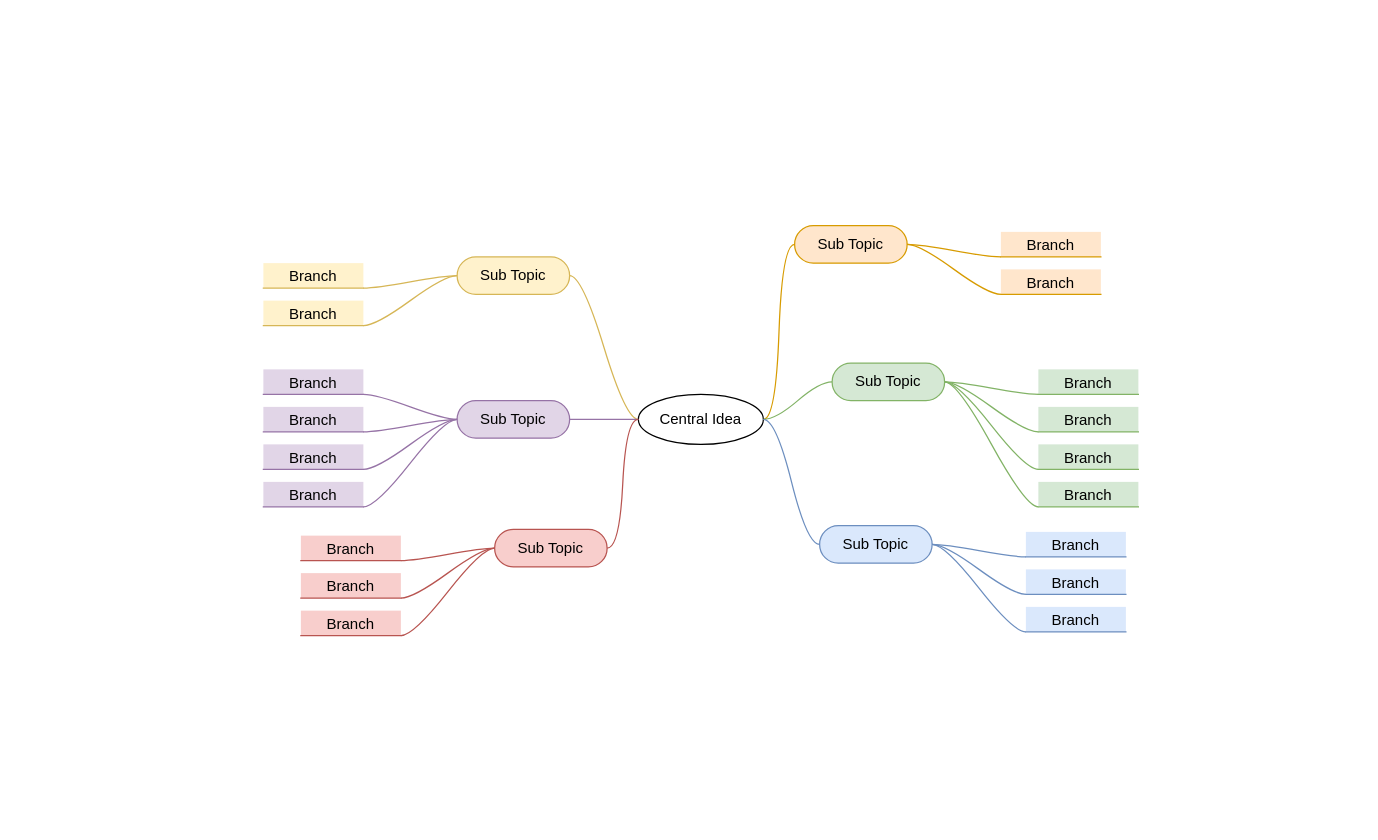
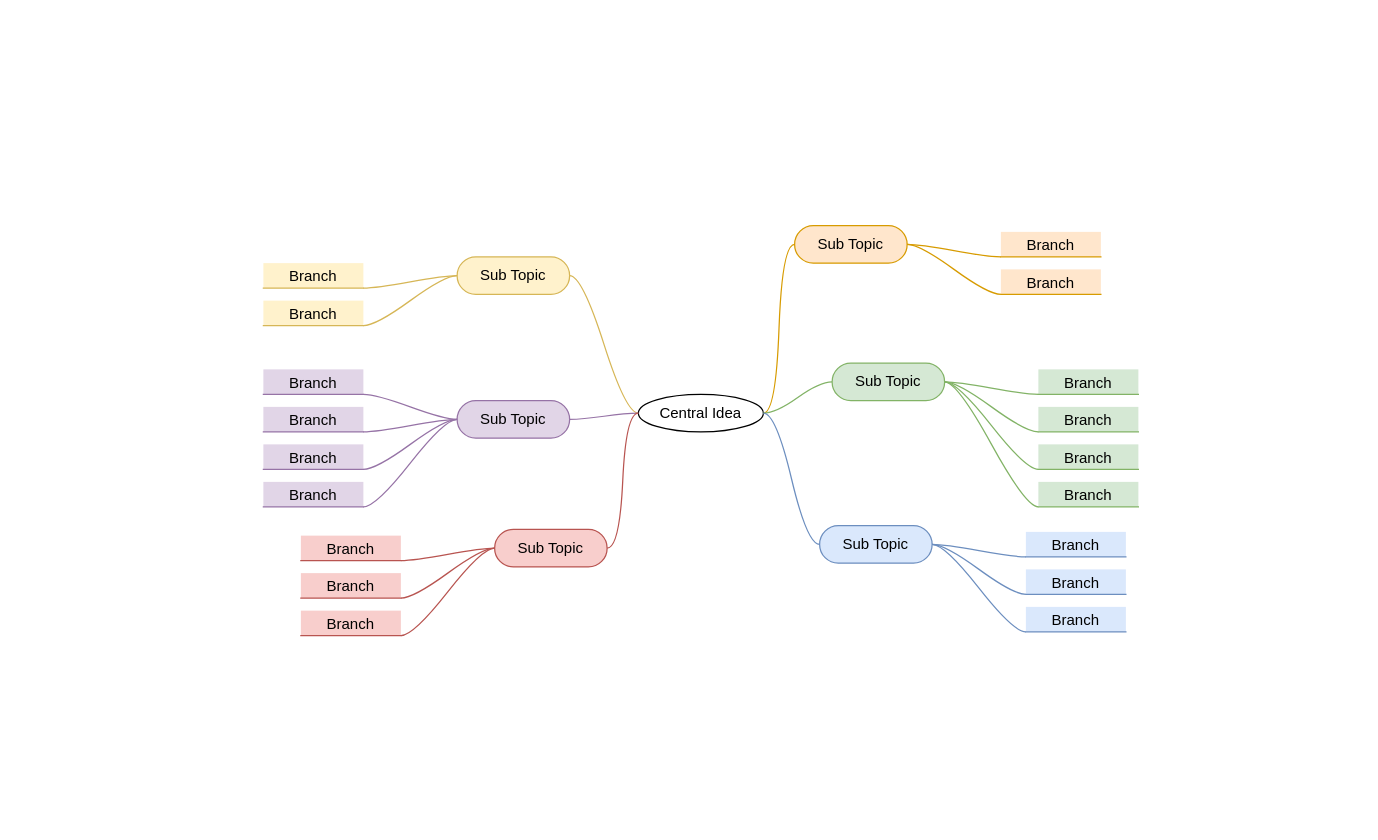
  <mxCell id="0" />
  <mxCell id="1" parent="0" />
  <mxCell id="2" value="" style="swimlane;startSize=20;horizontal=1;containerType=tree;fillColor=none;strokeColor=none;" parent="1" vertex="1"><mxGeometry x="20" y="20" width="1060" height="630" as="geometry" /></mxCell>
  <mxCell id="3" value="" style="edgeStyle=entityRelationEdgeStyle;startArrow=none;endArrow=none;segment=10;curved=1;fillColor=#ffe6cc;strokeColor=#d79b00;" parent="2" source="5" target="6" edge="1"><mxGeometry relative="1" as="geometry" /></mxCell>
  <mxCell id="4" value="" style="edgeStyle=entityRelationEdgeStyle;startArrow=none;endArrow=none;segment=10;curved=1;fillColor=#fff2cc;strokeColor=#d6b656;" parent="2" source="5" target="7" edge="1"><mxGeometry relative="1" as="geometry" /></mxCell>
- <mxCell id="5" value="Central Idea" style="ellipse;whiteSpace=wrap;html=1;align=center;treeFolding=1;treeMoving=1;newEdgeStyle={&quot;edgeStyle&quot;:&quot;entityRelationEdgeStyle&quot;,&quot;startArrow&quot;:&quot;none&quot;,&quot;endArrow&quot;:&quot;none&quot;,&quot;segment&quot;:10,&quot;curved&quot;:1};" parent="2" vertex="1"><mxGeometry x="490" y="295" width="100" height="40" as="geometry" /></mxCell>
+ <mxCell id="5" value="Central Idea" style="ellipse;whiteSpace=wrap;html=1;align=center;treeFolding=1;treeMoving=1;newEdgeStyle={&quot;edgeStyle&quot;:&quot;entityRelationEdgeStyle&quot;,&quot;startArrow&quot;:&quot;none&quot;,&quot;endArrow&quot;:&quot;none&quot;,&quot;segment&quot;:10,&quot;curved&quot;:1};" parent="2" vertex="1"><mxGeometry x="490" y="295" width="100" height="30" as="geometry" /></mxCell>
  <mxCell id="6" value="Sub Topic" style="whiteSpace=wrap;html=1;rounded=1;arcSize=50;align=center;verticalAlign=middle;strokeWidth=1;autosize=1;spacing=4;treeFolding=1;treeMoving=1;newEdgeStyle={&quot;edgeStyle&quot;:&quot;entityRelationEdgeStyle&quot;,&quot;startArrow&quot;:&quot;none&quot;,&quot;endArrow&quot;:&quot;none&quot;,&quot;segment&quot;:10,&quot;curved&quot;:1};fillColor=#ffe6cc;strokeColor=#d79b00;" parent="2" vertex="1"><mxGeometry x="615" y="160" width="90" height="30" as="geometry" /></mxCell>
  <mxCell id="7" value="Sub Topic" style="whiteSpace=wrap;html=1;rounded=1;arcSize=50;align=center;verticalAlign=middle;strokeWidth=1;autosize=1;spacing=4;treeFolding=1;treeMoving=1;newEdgeStyle={&quot;edgeStyle&quot;:&quot;entityRelationEdgeStyle&quot;,&quot;startArrow&quot;:&quot;none&quot;,&quot;endArrow&quot;:&quot;none&quot;,&quot;segment&quot;:10,&quot;curved&quot;:1};fillColor=#fff2cc;strokeColor=#d6b656;" parent="2" vertex="1"><mxGeometry x="345" y="185" width="90" height="30" as="geometry" /></mxCell>
  <mxCell id="8" value="" style="edgeStyle=entityRelationEdgeStyle;startArrow=none;endArrow=none;segment=10;curved=1;fillColor=#d5e8d4;strokeColor=#82b366;" parent="2" source="5" target="9" edge="1"><mxGeometry relative="1" as="geometry"><mxPoint x="790" y="485" as="sourcePoint" /></mxGeometry></mxCell>
  <mxCell id="9" value="Sub Topic" style="whiteSpace=wrap;html=1;rounded=1;arcSize=50;align=center;verticalAlign=middle;strokeWidth=1;autosize=1;spacing=4;treeFolding=1;treeMoving=1;newEdgeStyle={&quot;edgeStyle&quot;:&quot;entityRelationEdgeStyle&quot;,&quot;startArrow&quot;:&quot;none&quot;,&quot;endArrow&quot;:&quot;none&quot;,&quot;segment&quot;:10,&quot;curved&quot;:1};fillColor=#d5e8d4;strokeColor=#82b366;" parent="2" vertex="1"><mxGeometry x="645" y="270" width="90" height="30" as="geometry" /></mxCell>
  <mxCell id="10" value="" style="edgeStyle=entityRelationEdgeStyle;startArrow=none;endArrow=none;segment=10;curved=1;fillColor=#dae8fc;strokeColor=#6c8ebf;" parent="2" source="5" target="11" edge="1"><mxGeometry relative="1" as="geometry"><mxPoint x="790" y="485" as="sourcePoint" /></mxGeometry></mxCell>
  <mxCell id="11" value="Sub Topic" style="whiteSpace=wrap;html=1;rounded=1;arcSize=50;align=center;verticalAlign=middle;strokeWidth=1;autosize=1;spacing=4;treeFolding=1;treeMoving=1;newEdgeStyle={&quot;edgeStyle&quot;:&quot;entityRelationEdgeStyle&quot;,&quot;startArrow&quot;:&quot;none&quot;,&quot;endArrow&quot;:&quot;none&quot;,&quot;segment&quot;:10,&quot;curved&quot;:1};fillColor=#dae8fc;strokeColor=#6c8ebf;" parent="2" vertex="1"><mxGeometry x="635" y="400" width="90" height="30" as="geometry" /></mxCell>
  <mxCell id="12" value="" style="edgeStyle=entityRelationEdgeStyle;startArrow=none;endArrow=none;segment=10;curved=1;fillColor=#e1d5e7;strokeColor=#9673a6;" parent="2" source="5" target="13" edge="1"><mxGeometry relative="1" as="geometry"><mxPoint x="690" y="485" as="sourcePoint" /></mxGeometry></mxCell>
  <mxCell id="13" value="Sub Topic" style="whiteSpace=wrap;html=1;rounded=1;arcSize=50;align=center;verticalAlign=middle;strokeWidth=1;autosize=1;spacing=4;treeFolding=1;treeMoving=1;newEdgeStyle={&quot;edgeStyle&quot;:&quot;entityRelationEdgeStyle&quot;,&quot;startArrow&quot;:&quot;none&quot;,&quot;endArrow&quot;:&quot;none&quot;,&quot;segment&quot;:10,&quot;curved&quot;:1};fillColor=#e1d5e7;strokeColor=#9673a6;" parent="2" vertex="1"><mxGeometry x="345" y="300" width="90" height="30" as="geometry" /></mxCell>
  <mxCell id="14" value="" style="edgeStyle=entityRelationEdgeStyle;startArrow=none;endArrow=none;segment=10;curved=1;fillColor=#f8cecc;strokeColor=#b85450;" parent="2" source="5" target="15" edge="1"><mxGeometry relative="1" as="geometry"><mxPoint x="690" y="485" as="sourcePoint" /></mxGeometry></mxCell>
  <mxCell id="15" value="Sub Topic" style="whiteSpace=wrap;html=1;rounded=1;arcSize=50;align=center;verticalAlign=middle;strokeWidth=1;autosize=1;spacing=4;treeFolding=1;treeMoving=1;newEdgeStyle={&quot;edgeStyle&quot;:&quot;entityRelationEdgeStyle&quot;,&quot;startArrow&quot;:&quot;none&quot;,&quot;endArrow&quot;:&quot;none&quot;,&quot;segment&quot;:10,&quot;curved&quot;:1};fillColor=#f8cecc;strokeColor=#b85450;" parent="2" vertex="1"><mxGeometry x="375" y="403" width="90" height="30" as="geometry" /></mxCell>
  <mxCell id="16" value="Branch" style="whiteSpace=wrap;html=1;shape=partialRectangle;top=0;left=0;bottom=1;right=0;points=[[0,1],[1,1]];fillColor=#fff2cc;align=center;verticalAlign=bottom;routingCenterY=0.5;snapToPoint=1;recursiveResize=0;autosize=1;treeFolding=1;treeMoving=1;newEdgeStyle={&quot;edgeStyle&quot;:&quot;entityRelationEdgeStyle&quot;,&quot;startArrow&quot;:&quot;none&quot;,&quot;endArrow&quot;:&quot;none&quot;,&quot;segment&quot;:10,&quot;curved&quot;:1};strokeColor=#d6b656;" parent="2" vertex="1"><mxGeometry x="190" y="190" width="80" height="20" as="geometry" /></mxCell>
  <mxCell id="17" value="" style="edgeStyle=entityRelationEdgeStyle;startArrow=none;endArrow=none;segment=10;curved=1;fillColor=#fff2cc;strokeColor=#d6b656;" parent="2" source="7" target="16" edge="1"><mxGeometry relative="1" as="geometry"><mxPoint x="150" y="230" as="sourcePoint" /></mxGeometry></mxCell>
  <mxCell id="18" value="Branch" style="whiteSpace=wrap;html=1;shape=partialRectangle;top=0;left=0;bottom=1;right=0;points=[[0,1],[1,1]];fillColor=#e1d5e7;align=center;verticalAlign=bottom;routingCenterY=0.5;snapToPoint=1;recursiveResize=0;autosize=1;treeFolding=1;treeMoving=1;newEdgeStyle={&quot;edgeStyle&quot;:&quot;entityRelationEdgeStyle&quot;,&quot;startArrow&quot;:&quot;none&quot;,&quot;endArrow&quot;:&quot;none&quot;,&quot;segment&quot;:10,&quot;curved&quot;:1};strokeColor=#9673a6;" parent="2" vertex="1"><mxGeometry x="190" y="305" width="80" height="20" as="geometry" /></mxCell>
  <mxCell id="19" value="" style="edgeStyle=entityRelationEdgeStyle;startArrow=none;endArrow=none;segment=10;curved=1;fillColor=#e1d5e7;strokeColor=#9673a6;" parent="2" source="13" target="18" edge="1"><mxGeometry relative="1" as="geometry"><mxPoint x="150" y="345" as="sourcePoint" /></mxGeometry></mxCell>
  <mxCell id="20" value="Branch" style="whiteSpace=wrap;html=1;shape=partialRectangle;top=0;left=0;bottom=1;right=0;points=[[0,1],[1,1]];fillColor=#f8cecc;align=center;verticalAlign=bottom;routingCenterY=0.5;snapToPoint=1;recursiveResize=0;autosize=1;treeFolding=1;treeMoving=1;newEdgeStyle={&quot;edgeStyle&quot;:&quot;entityRelationEdgeStyle&quot;,&quot;startArrow&quot;:&quot;none&quot;,&quot;endArrow&quot;:&quot;none&quot;,&quot;segment&quot;:10,&quot;curved&quot;:1};strokeColor=#b85450;" parent="2" vertex="1"><mxGeometry x="220" y="408" width="80" height="20" as="geometry" /></mxCell>
  <mxCell id="21" value="" style="edgeStyle=entityRelationEdgeStyle;startArrow=none;endArrow=none;segment=10;curved=1;fillColor=#f8cecc;strokeColor=#b85450;" parent="2" source="15" target="20" edge="1"><mxGeometry relative="1" as="geometry"><mxPoint x="180" y="448" as="sourcePoint" /></mxGeometry></mxCell>
  <mxCell id="22" value="Branch" style="whiteSpace=wrap;html=1;shape=partialRectangle;top=0;left=0;bottom=1;right=0;points=[[0,1],[1,1]];fillColor=#ffe6cc;align=center;verticalAlign=bottom;routingCenterY=0.5;snapToPoint=1;recursiveResize=0;autosize=1;treeFolding=1;treeMoving=1;newEdgeStyle={&quot;edgeStyle&quot;:&quot;entityRelationEdgeStyle&quot;,&quot;startArrow&quot;:&quot;none&quot;,&quot;endArrow&quot;:&quot;none&quot;,&quot;segment&quot;:10,&quot;curved&quot;:1};strokeColor=#d79b00;" parent="2" vertex="1"><mxGeometry x="780" y="165" width="80" height="20" as="geometry" /></mxCell>
  <mxCell id="23" value="" style="edgeStyle=entityRelationEdgeStyle;startArrow=none;endArrow=none;segment=10;curved=1;fillColor=#ffe6cc;strokeColor=#d79b00;" parent="2" source="6" target="22" edge="1"><mxGeometry relative="1" as="geometry"><mxPoint x="740" y="205" as="sourcePoint" /></mxGeometry></mxCell>
  <mxCell id="24" value="Branch" style="whiteSpace=wrap;html=1;shape=partialRectangle;top=0;left=0;bottom=1;right=0;points=[[0,1],[1,1]];fillColor=#d5e8d4;align=center;verticalAlign=bottom;routingCenterY=0.5;snapToPoint=1;recursiveResize=0;autosize=1;treeFolding=1;treeMoving=1;newEdgeStyle={&quot;edgeStyle&quot;:&quot;entityRelationEdgeStyle&quot;,&quot;startArrow&quot;:&quot;none&quot;,&quot;endArrow&quot;:&quot;none&quot;,&quot;segment&quot;:10,&quot;curved&quot;:1};strokeColor=#82b366;" parent="2" vertex="1"><mxGeometry x="810" y="275" width="80" height="20" as="geometry" /></mxCell>
  <mxCell id="25" value="" style="edgeStyle=entityRelationEdgeStyle;startArrow=none;endArrow=none;segment=10;curved=1;fillColor=#d5e8d4;strokeColor=#82b366;" parent="2" source="9" target="24" edge="1"><mxGeometry relative="1" as="geometry"><mxPoint x="770" y="315" as="sourcePoint" /></mxGeometry></mxCell>
  <mxCell id="26" value="Branch" style="whiteSpace=wrap;html=1;shape=partialRectangle;top=0;left=0;bottom=1;right=0;points=[[0,1],[1,1]];fillColor=#dae8fc;align=center;verticalAlign=bottom;routingCenterY=0.5;snapToPoint=1;recursiveResize=0;autosize=1;treeFolding=1;treeMoving=1;newEdgeStyle={&quot;edgeStyle&quot;:&quot;entityRelationEdgeStyle&quot;,&quot;startArrow&quot;:&quot;none&quot;,&quot;endArrow&quot;:&quot;none&quot;,&quot;segment&quot;:10,&quot;curved&quot;:1};strokeColor=#6c8ebf;" parent="2" vertex="1"><mxGeometry x="800" y="405" width="80" height="20" as="geometry" /></mxCell>
  <mxCell id="27" value="" style="edgeStyle=entityRelationEdgeStyle;startArrow=none;endArrow=none;segment=10;curved=1;fillColor=#dae8fc;strokeColor=#6c8ebf;" parent="2" source="11" target="26" edge="1"><mxGeometry relative="1" as="geometry"><mxPoint x="760" y="445" as="sourcePoint" /></mxGeometry></mxCell>
  <mxCell id="28" value="" style="edgeStyle=entityRelationEdgeStyle;startArrow=none;endArrow=none;segment=10;curved=1;fillColor=#fff2cc;strokeColor=#d6b656;" parent="2" source="7" target="29" edge="1"><mxGeometry relative="1" as="geometry"><mxPoint x="550" y="370" as="sourcePoint" /></mxGeometry></mxCell>
  <mxCell id="29" value="Branch" style="whiteSpace=wrap;html=1;shape=partialRectangle;top=0;left=0;bottom=1;right=0;points=[[0,1],[1,1]];fillColor=#fff2cc;align=center;verticalAlign=bottom;routingCenterY=0.5;snapToPoint=1;recursiveResize=0;autosize=1;treeFolding=1;treeMoving=1;newEdgeStyle={&quot;edgeStyle&quot;:&quot;entityRelationEdgeStyle&quot;,&quot;startArrow&quot;:&quot;none&quot;,&quot;endArrow&quot;:&quot;none&quot;,&quot;segment&quot;:10,&quot;curved&quot;:1};strokeColor=#d6b656;" parent="2" vertex="1"><mxGeometry x="190" y="220" width="80" height="20" as="geometry" /></mxCell>
  <mxCell id="30" value="" style="edgeStyle=entityRelationEdgeStyle;startArrow=none;endArrow=none;segment=10;curved=1;fillColor=#e1d5e7;strokeColor=#9673a6;" parent="2" source="13" target="31" edge="1"><mxGeometry relative="1" as="geometry"><mxPoint x="550" y="485" as="sourcePoint" /></mxGeometry></mxCell>
  <mxCell id="31" value="Branch" style="whiteSpace=wrap;html=1;shape=partialRectangle;top=0;left=0;bottom=1;right=0;points=[[0,1],[1,1]];fillColor=#e1d5e7;align=center;verticalAlign=bottom;routingCenterY=0.5;snapToPoint=1;recursiveResize=0;autosize=1;treeFolding=1;treeMoving=1;newEdgeStyle={&quot;edgeStyle&quot;:&quot;entityRelationEdgeStyle&quot;,&quot;startArrow&quot;:&quot;none&quot;,&quot;endArrow&quot;:&quot;none&quot;,&quot;segment&quot;:10,&quot;curved&quot;:1};strokeColor=#9673a6;" parent="2" vertex="1"><mxGeometry x="190" y="335" width="80" height="20" as="geometry" /></mxCell>
  <mxCell id="32" value="" style="edgeStyle=entityRelationEdgeStyle;startArrow=none;endArrow=none;segment=10;curved=1;fillColor=#e1d5e7;strokeColor=#9673a6;" parent="2" source="13" target="33" edge="1"><mxGeometry relative="1" as="geometry"><mxPoint x="550" y="485" as="sourcePoint" /></mxGeometry></mxCell>
  <mxCell id="33" value="Branch" style="whiteSpace=wrap;html=1;shape=partialRectangle;top=0;left=0;bottom=1;right=0;points=[[0,1],[1,1]];fillColor=#e1d5e7;align=center;verticalAlign=bottom;routingCenterY=0.5;snapToPoint=1;recursiveResize=0;autosize=1;treeFolding=1;treeMoving=1;newEdgeStyle={&quot;edgeStyle&quot;:&quot;entityRelationEdgeStyle&quot;,&quot;startArrow&quot;:&quot;none&quot;,&quot;endArrow&quot;:&quot;none&quot;,&quot;segment&quot;:10,&quot;curved&quot;:1};strokeColor=#9673a6;" parent="2" vertex="1"><mxGeometry x="190" y="365" width="80" height="20" as="geometry" /></mxCell>
  <mxCell id="34" value="" style="edgeStyle=entityRelationEdgeStyle;startArrow=none;endArrow=none;segment=10;curved=1;fillColor=#f8cecc;strokeColor=#b85450;" parent="2" source="15" target="35" edge="1"><mxGeometry relative="1" as="geometry"><mxPoint x="580" y="588" as="sourcePoint" /></mxGeometry></mxCell>
  <mxCell id="35" value="Branch" style="whiteSpace=wrap;html=1;shape=partialRectangle;top=0;left=0;bottom=1;right=0;points=[[0,1],[1,1]];fillColor=#f8cecc;align=center;verticalAlign=bottom;routingCenterY=0.5;snapToPoint=1;recursiveResize=0;autosize=1;treeFolding=1;treeMoving=1;newEdgeStyle={&quot;edgeStyle&quot;:&quot;entityRelationEdgeStyle&quot;,&quot;startArrow&quot;:&quot;none&quot;,&quot;endArrow&quot;:&quot;none&quot;,&quot;segment&quot;:10,&quot;curved&quot;:1};strokeColor=#b85450;" parent="2" vertex="1"><mxGeometry x="220" y="438" width="80" height="20" as="geometry" /></mxCell>
  <mxCell id="36" value="" style="edgeStyle=entityRelationEdgeStyle;startArrow=none;endArrow=none;segment=10;curved=1;fillColor=#f8cecc;strokeColor=#b85450;" parent="2" source="15" target="37" edge="1"><mxGeometry relative="1" as="geometry"><mxPoint x="580" y="588" as="sourcePoint" /></mxGeometry></mxCell>
  <mxCell id="37" value="Branch" style="whiteSpace=wrap;html=1;shape=partialRectangle;top=0;left=0;bottom=1;right=0;points=[[0,1],[1,1]];fillColor=#f8cecc;align=center;verticalAlign=bottom;routingCenterY=0.5;snapToPoint=1;recursiveResize=0;autosize=1;treeFolding=1;treeMoving=1;newEdgeStyle={&quot;edgeStyle&quot;:&quot;entityRelationEdgeStyle&quot;,&quot;startArrow&quot;:&quot;none&quot;,&quot;endArrow&quot;:&quot;none&quot;,&quot;segment&quot;:10,&quot;curved&quot;:1};strokeColor=#b85450;" parent="2" vertex="1"><mxGeometry x="220" y="468" width="80" height="20" as="geometry" /></mxCell>
  <mxCell id="38" value="" style="edgeStyle=entityRelationEdgeStyle;startArrow=none;endArrow=none;segment=10;curved=1;fillColor=#ffe6cc;strokeColor=#d79b00;" parent="2" source="6" target="39" edge="1"><mxGeometry relative="1" as="geometry"><mxPoint x="900" y="345" as="sourcePoint" /></mxGeometry></mxCell>
  <mxCell id="39" value="Branch" style="whiteSpace=wrap;html=1;shape=partialRectangle;top=0;left=0;bottom=1;right=0;points=[[0,1],[1,1]];fillColor=#ffe6cc;align=center;verticalAlign=bottom;routingCenterY=0.5;snapToPoint=1;recursiveResize=0;autosize=1;treeFolding=1;treeMoving=1;newEdgeStyle={&quot;edgeStyle&quot;:&quot;entityRelationEdgeStyle&quot;,&quot;startArrow&quot;:&quot;none&quot;,&quot;endArrow&quot;:&quot;none&quot;,&quot;segment&quot;:10,&quot;curved&quot;:1};strokeColor=#d79b00;" parent="2" vertex="1"><mxGeometry x="780" y="195" width="80" height="20" as="geometry" /></mxCell>
  <mxCell id="40" value="" style="edgeStyle=entityRelationEdgeStyle;startArrow=none;endArrow=none;segment=10;curved=1;fillColor=#dae8fc;strokeColor=#6c8ebf;" parent="2" source="11" target="41" edge="1"><mxGeometry relative="1" as="geometry"><mxPoint x="920" y="585" as="sourcePoint" /></mxGeometry></mxCell>
  <mxCell id="41" value="Branch" style="whiteSpace=wrap;html=1;shape=partialRectangle;top=0;left=0;bottom=1;right=0;points=[[0,1],[1,1]];fillColor=#dae8fc;align=center;verticalAlign=bottom;routingCenterY=0.5;snapToPoint=1;recursiveResize=0;autosize=1;treeFolding=1;treeMoving=1;newEdgeStyle={&quot;edgeStyle&quot;:&quot;entityRelationEdgeStyle&quot;,&quot;startArrow&quot;:&quot;none&quot;,&quot;endArrow&quot;:&quot;none&quot;,&quot;segment&quot;:10,&quot;curved&quot;:1};strokeColor=#6c8ebf;" parent="2" vertex="1"><mxGeometry x="800" y="435" width="80" height="20" as="geometry" /></mxCell>
  <mxCell id="42" value="" style="edgeStyle=entityRelationEdgeStyle;startArrow=none;endArrow=none;segment=10;curved=1;fillColor=#dae8fc;strokeColor=#6c8ebf;" parent="2" source="11" target="43" edge="1"><mxGeometry relative="1" as="geometry"><mxPoint x="920" y="585" as="sourcePoint" /></mxGeometry></mxCell>
  <mxCell id="43" value="Branch" style="whiteSpace=wrap;html=1;shape=partialRectangle;top=0;left=0;bottom=1;right=0;points=[[0,1],[1,1]];fillColor=#dae8fc;align=center;verticalAlign=bottom;routingCenterY=0.5;snapToPoint=1;recursiveResize=0;autosize=1;treeFolding=1;treeMoving=1;newEdgeStyle={&quot;edgeStyle&quot;:&quot;entityRelationEdgeStyle&quot;,&quot;startArrow&quot;:&quot;none&quot;,&quot;endArrow&quot;:&quot;none&quot;,&quot;segment&quot;:10,&quot;curved&quot;:1};strokeColor=#6c8ebf;" parent="2" vertex="1"><mxGeometry x="800" y="465" width="80" height="20" as="geometry" /></mxCell>
  <mxCell id="44" value="" style="edgeStyle=entityRelationEdgeStyle;startArrow=none;endArrow=none;segment=10;curved=1;fillColor=#d5e8d4;strokeColor=#82b366;" parent="2" source="9" target="45" edge="1"><mxGeometry relative="1" as="geometry"><mxPoint x="930" y="455" as="sourcePoint" /></mxGeometry></mxCell>
  <mxCell id="45" value="Branch" style="whiteSpace=wrap;html=1;shape=partialRectangle;top=0;left=0;bottom=1;right=0;points=[[0,1],[1,1]];fillColor=#d5e8d4;align=center;verticalAlign=bottom;routingCenterY=0.5;snapToPoint=1;recursiveResize=0;autosize=1;treeFolding=1;treeMoving=1;newEdgeStyle={&quot;edgeStyle&quot;:&quot;entityRelationEdgeStyle&quot;,&quot;startArrow&quot;:&quot;none&quot;,&quot;endArrow&quot;:&quot;none&quot;,&quot;segment&quot;:10,&quot;curved&quot;:1};strokeColor=#82b366;" parent="2" vertex="1"><mxGeometry x="810" y="305" width="80" height="20" as="geometry" /></mxCell>
  <mxCell id="46" value="" style="edgeStyle=entityRelationEdgeStyle;startArrow=none;endArrow=none;segment=10;curved=1;fillColor=#d5e8d4;strokeColor=#82b366;" parent="2" source="9" target="47" edge="1"><mxGeometry relative="1" as="geometry"><mxPoint x="930" y="455" as="sourcePoint" /></mxGeometry></mxCell>
  <mxCell id="47" value="Branch" style="whiteSpace=wrap;html=1;shape=partialRectangle;top=0;left=0;bottom=1;right=0;points=[[0,1],[1,1]];fillColor=#d5e8d4;align=center;verticalAlign=bottom;routingCenterY=0.5;snapToPoint=1;recursiveResize=0;autosize=1;treeFolding=1;treeMoving=1;newEdgeStyle={&quot;edgeStyle&quot;:&quot;entityRelationEdgeStyle&quot;,&quot;startArrow&quot;:&quot;none&quot;,&quot;endArrow&quot;:&quot;none&quot;,&quot;segment&quot;:10,&quot;curved&quot;:1};strokeColor=#82b366;" parent="2" vertex="1"><mxGeometry x="810" y="335" width="80" height="20" as="geometry" /></mxCell>
  <mxCell id="48" value="" style="edgeStyle=entityRelationEdgeStyle;startArrow=none;endArrow=none;segment=10;curved=1;fillColor=#d5e8d4;strokeColor=#82b366;" parent="2" source="9" target="49" edge="1"><mxGeometry relative="1" as="geometry"><mxPoint x="930" y="455" as="sourcePoint" /></mxGeometry></mxCell>
  <mxCell id="49" value="Branch" style="whiteSpace=wrap;html=1;shape=partialRectangle;top=0;left=0;bottom=1;right=0;points=[[0,1],[1,1]];fillColor=#d5e8d4;align=center;verticalAlign=bottom;routingCenterY=0.5;snapToPoint=1;recursiveResize=0;autosize=1;treeFolding=1;treeMoving=1;newEdgeStyle={&quot;edgeStyle&quot;:&quot;entityRelationEdgeStyle&quot;,&quot;startArrow&quot;:&quot;none&quot;,&quot;endArrow&quot;:&quot;none&quot;,&quot;segment&quot;:10,&quot;curved&quot;:1};strokeColor=#82b366;" parent="2" vertex="1"><mxGeometry x="810" y="365" width="80" height="20" as="geometry" /></mxCell>
  <mxCell id="50" value="" style="edgeStyle=entityRelationEdgeStyle;startArrow=none;endArrow=none;segment=10;curved=1;fillColor=#e1d5e7;strokeColor=#9673a6;" parent="2" source="13" target="51" edge="1"><mxGeometry relative="1" as="geometry"><mxPoint x="550" y="485" as="sourcePoint" /></mxGeometry></mxCell>
  <mxCell id="51" value="Branch" style="whiteSpace=wrap;html=1;shape=partialRectangle;top=0;left=0;bottom=1;right=0;points=[[0,1],[1,1]];fillColor=#e1d5e7;align=center;verticalAlign=bottom;routingCenterY=0.5;snapToPoint=1;recursiveResize=0;autosize=1;treeFolding=1;treeMoving=1;newEdgeStyle={&quot;edgeStyle&quot;:&quot;entityRelationEdgeStyle&quot;,&quot;startArrow&quot;:&quot;none&quot;,&quot;endArrow&quot;:&quot;none&quot;,&quot;segment&quot;:10,&quot;curved&quot;:1};strokeColor=#9673a6;" parent="2" vertex="1"><mxGeometry x="190" y="275" width="80" height="20" as="geometry" /></mxCell>
